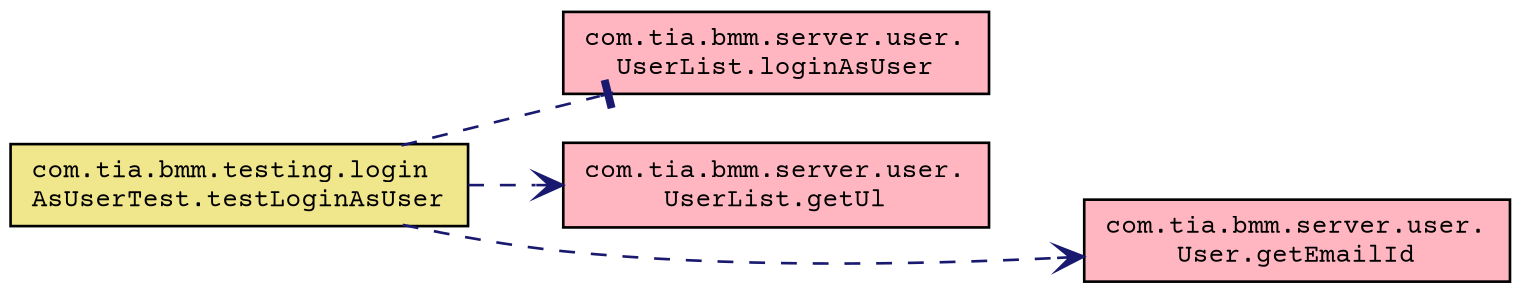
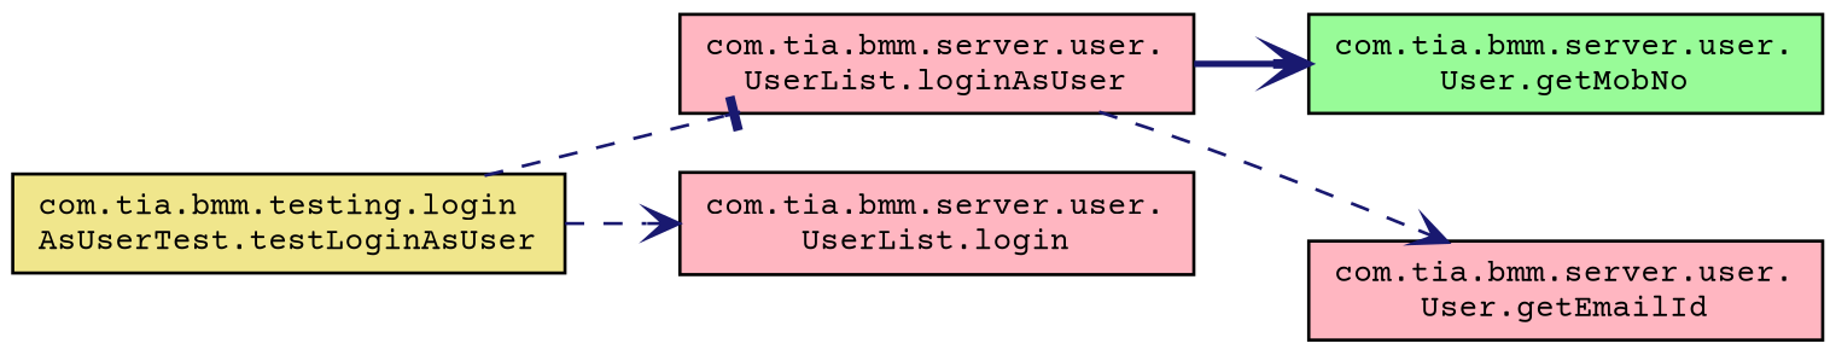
  digraph {
    fontname="Courier Prime"
    rankdir=LR
    node [color=black fillcolor=lightpink fontname="Courier Prime" fontsize=10 shape=record style=filled]
    edge [arrowhead=vee color=midnightblue fontname="Courier Prime" fontsize=10 labelfontname=Helvetica labelfontsize=10 style=dashed]
    n1 [fillcolor=khaki fontcolor=black height=0.2 label="com.tia.bmm.testing.login\lAsUserTest.testLoginAsUser" width=0.4]
    n2 [height=0.2 label="com.tia.bmm.server.user.\lUserList.loginAsUser" width=0.4]
-   n3 [height=0.2 label="com.tia.bmm.server.user.\lUserList.getUl" width=0.4]
+   n3 [height=0.2 label="com.tia.bmm.server.user.\lUserList.login" width=0.4]
    n4 [height=0.2 label="com.tia.bmm.server.user.\lUser.getEmailId" width=0.4]
+   n5 [fillcolor=palegreen height=0.2 label="com.tia.bmm.server.user.\lUser.getMobNo" width=0.4]
    n1 -> n2 [arrowhead=tee]
    n1 -> n3
-   n1 -> n4
+   n2 -> n4
+   n2 -> n5 [style=bold]
  }
